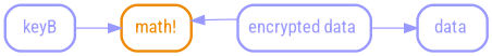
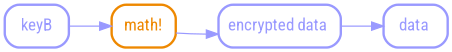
  digraph {
    fontname="Roboto Condensed"
    rank=same
    rankdir=LR
    splines=spline
    node [color="#9999ff" fontcolor="#9999ff" fontname="Roboto Condensed" shape=box style="rounded,bold"]
    edge [color="#9999ff" fontname="Roboto Condensed"]
    "math!" [color="#ee8800" fontcolor="#ee8800"]
    "encrypted data "
    "data "
    keyB
-   "encrypted data " -> "math!"
+   "math!" -> "encrypted data "
    "encrypted data " -> "data "
    keyB -> "math!"
  }
